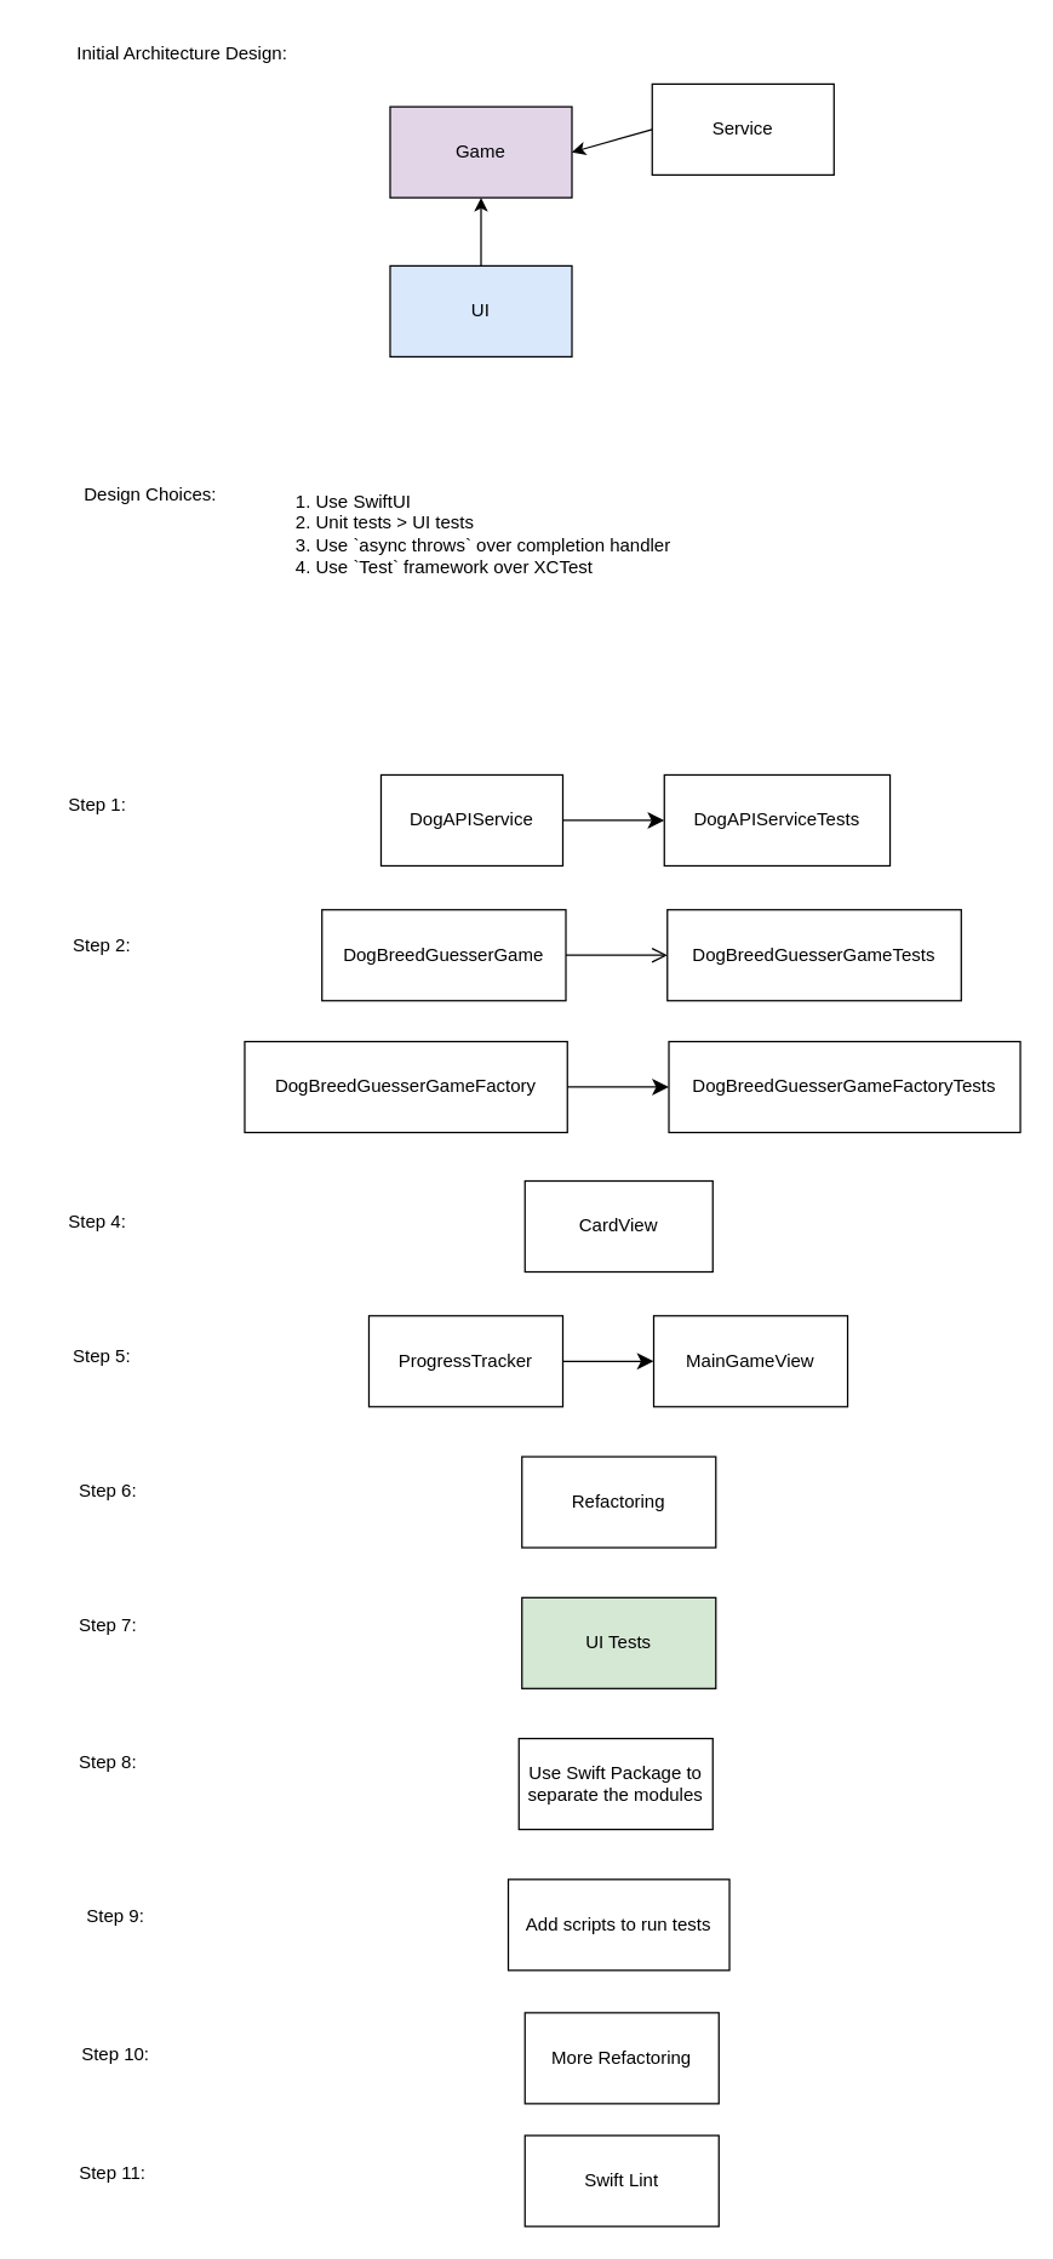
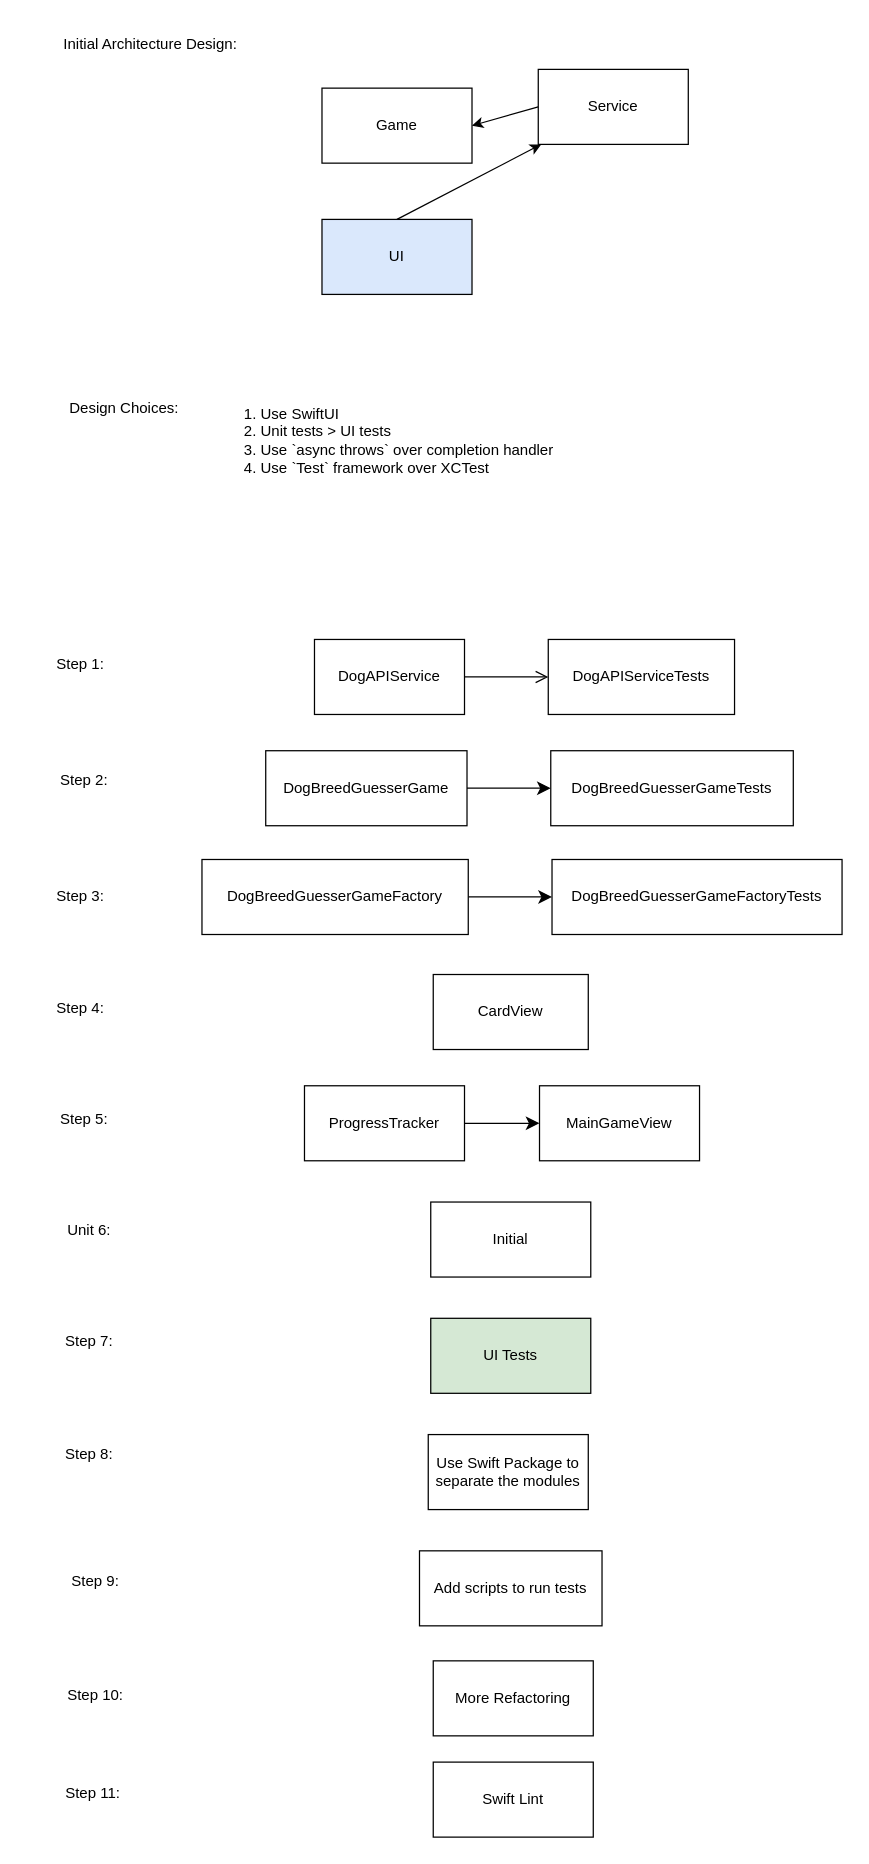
  <mxCell id="0" />
  <mxCell id="1" parent="0" />
- <mxCell id="2" style="edgeStyle=none;curved=1;rounded=0;orthogonalLoop=1;jettySize=auto;html=1;exitX=1;exitY=0.5;exitDx=0;exitDy=0;entryX=0;entryY=0.5;entryDx=0;entryDy=0;fontSize=12;startSize=8;endSize=8;" parent="1" source="3" target="4" edge="1"><mxGeometry relative="1" as="geometry" /></mxCell>
+ <mxCell id="2" style="edgeStyle=none;curved=1;rounded=0;orthogonalLoop=1;jettySize=auto;html=1;exitX=1;exitY=0.5;exitDx=0;exitDy=0;entryX=0;entryY=0.5;entryDx=0;entryDy=0;fontSize=12;startSize=8;endSize=8;endArrow=open;" parent="1" source="3" target="4" edge="1"><mxGeometry relative="1" as="geometry" /></mxCell>
  <mxCell id="3" value="DogAPIService" style="rounded=0;whiteSpace=wrap;html=1;" parent="1" vertex="1"><mxGeometry x="251" y="511" width="120" height="60" as="geometry" /></mxCell>
  <mxCell id="4" value="DogAPIServiceTests" style="rounded=0;whiteSpace=wrap;html=1;" parent="1" vertex="1"><mxGeometry x="438" y="511" width="149" height="60" as="geometry" /></mxCell>
- <mxCell id="5" style="edgeStyle=none;curved=1;rounded=0;orthogonalLoop=1;jettySize=auto;html=1;exitX=1;exitY=0.5;exitDx=0;exitDy=0;entryX=0;entryY=0.5;entryDx=0;entryDy=0;fontSize=12;startSize=8;endSize=8;endArrow=open;" parent="1" source="6" target="7" edge="1"><mxGeometry relative="1" as="geometry" /></mxCell>
+ <mxCell id="5" style="edgeStyle=none;curved=1;rounded=0;orthogonalLoop=1;jettySize=auto;html=1;exitX=1;exitY=0.5;exitDx=0;exitDy=0;entryX=0;entryY=0.5;entryDx=0;entryDy=0;fontSize=12;startSize=8;endSize=8;" parent="1" source="6" target="7" edge="1"><mxGeometry relative="1" as="geometry" /></mxCell>
  <mxCell id="6" value="DogBreedGuesserGame" style="rounded=0;whiteSpace=wrap;html=1;" parent="1" vertex="1"><mxGeometry x="212" y="600" width="161" height="60" as="geometry" /></mxCell>
  <mxCell id="7" value="DogBreedGuesserGameTests" style="rounded=0;whiteSpace=wrap;html=1;" parent="1" vertex="1"><mxGeometry x="440" y="600" width="194" height="60" as="geometry" /></mxCell>
  <mxCell id="8" style="edgeStyle=none;curved=1;rounded=0;orthogonalLoop=1;jettySize=auto;html=1;exitX=1;exitY=0.5;exitDx=0;exitDy=0;entryX=0;entryY=0.5;entryDx=0;entryDy=0;fontSize=12;startSize=8;endSize=8;" parent="1" source="9" target="10" edge="1"><mxGeometry relative="1" as="geometry" /></mxCell>
  <mxCell id="9" value="DogBreedGuesserGameFactory" style="rounded=0;whiteSpace=wrap;html=1;" parent="1" vertex="1"><mxGeometry x="161" y="687" width="213" height="60" as="geometry" /></mxCell>
  <mxCell id="10" value="DogBreedGuesserGameFactoryTests" style="rounded=0;whiteSpace=wrap;html=1;" parent="1" vertex="1"><mxGeometry x="441" y="687" width="232" height="60" as="geometry" /></mxCell>
  <mxCell id="11" value="CardView" style="rounded=0;whiteSpace=wrap;html=1;" parent="1" vertex="1"><mxGeometry x="346" y="779" width="124" height="60" as="geometry" /></mxCell>
  <mxCell id="12" value="MainGameView" style="rounded=0;whiteSpace=wrap;html=1;" parent="1" vertex="1"><mxGeometry x="431" y="868" width="128" height="60" as="geometry" /></mxCell>
  <mxCell id="13" style="edgeStyle=none;curved=1;rounded=0;orthogonalLoop=1;jettySize=auto;html=1;exitX=1;exitY=0.5;exitDx=0;exitDy=0;entryX=0;entryY=0.5;entryDx=0;entryDy=0;fontSize=12;startSize=8;endSize=8;" parent="1" source="14" target="12" edge="1"><mxGeometry relative="1" as="geometry" /></mxCell>
  <mxCell id="14" value="ProgressTracker" style="rounded=0;whiteSpace=wrap;html=1;" parent="1" vertex="1"><mxGeometry x="243" y="868" width="128" height="60" as="geometry" /></mxCell>
- <mxCell id="15" value="Refactoring" style="rounded=0;whiteSpace=wrap;html=1;" parent="1" vertex="1"><mxGeometry x="344" y="961" width="128" height="60" as="geometry" /></mxCell>
+ <mxCell id="15" value="Initial" style="rounded=0;whiteSpace=wrap;html=1;" parent="1" vertex="1"><mxGeometry x="344" y="961" width="128" height="60" as="geometry" /></mxCell>
  <mxCell id="16" value="UI Tests" style="rounded=0;whiteSpace=wrap;html=1;fillColor=#d5e8d4;" parent="1" vertex="1"><mxGeometry x="344" y="1054" width="128" height="60" as="geometry" /></mxCell>
  <mxCell id="17" value="Use Swift Package to separate the modules" style="rounded=0;whiteSpace=wrap;html=1;" parent="1" vertex="1"><mxGeometry x="342" y="1147" width="128" height="60" as="geometry" /></mxCell>
  <mxCell id="18" value="Step 1:" style="text;html=1;align=center;verticalAlign=middle;whiteSpace=wrap;rounded=0;" parent="1" vertex="1"><mxGeometry x="34" y="516" width="60" height="30" as="geometry" /></mxCell>
  <mxCell id="19" value="Step 2:" style="text;html=1;align=center;verticalAlign=middle;whiteSpace=wrap;rounded=0;" parent="1" vertex="1"><mxGeometry x="37" y="609" width="60" height="30" as="geometry" /></mxCell>
+ <mxCell id="20" value="Step 3:" style="text;html=1;align=center;verticalAlign=middle;whiteSpace=wrap;rounded=0;" parent="1" vertex="1"><mxGeometry x="34" y="702" width="60" height="30" as="geometry" /></mxCell>
  <mxCell id="21" value="Step 4:" style="text;html=1;align=center;verticalAlign=middle;whiteSpace=wrap;rounded=0;" parent="1" vertex="1"><mxGeometry x="34" y="791" width="60" height="30" as="geometry" /></mxCell>
  <mxCell id="22" value="Step 5:" style="text;html=1;align=center;verticalAlign=middle;whiteSpace=wrap;rounded=0;" parent="1" vertex="1"><mxGeometry x="37" y="880" width="60" height="30" as="geometry" /></mxCell>
- <mxCell id="23" value="Step 6:" style="text;html=1;align=center;verticalAlign=middle;whiteSpace=wrap;rounded=0;" parent="1" vertex="1"><mxGeometry x="41" y="969" width="60" height="30" as="geometry" /></mxCell>
+ <mxCell id="23" value="Unit 6:" style="text;html=1;align=center;verticalAlign=middle;whiteSpace=wrap;rounded=0;" parent="1" vertex="1"><mxGeometry x="41" y="969" width="60" height="30" as="geometry" /></mxCell>
  <mxCell id="24" value="Step 7:" style="text;html=1;align=center;verticalAlign=middle;whiteSpace=wrap;rounded=0;" parent="1" vertex="1"><mxGeometry x="41" y="1058" width="60" height="30" as="geometry" /></mxCell>
  <mxCell id="25" value="Step 8:" style="text;html=1;align=center;verticalAlign=middle;whiteSpace=wrap;rounded=0;" parent="1" vertex="1"><mxGeometry x="41" y="1148" width="60" height="30" as="geometry" /></mxCell>
  <mxCell id="26" value="Add scripts to run tests" style="rounded=0;whiteSpace=wrap;html=1;" parent="1" vertex="1"><mxGeometry x="335" y="1240" width="146" height="60" as="geometry" /></mxCell>
  <mxCell id="27" value="Step 9:" style="text;html=1;align=center;verticalAlign=middle;whiteSpace=wrap;rounded=0;" parent="1" vertex="1"><mxGeometry x="46" y="1250" width="60" height="30" as="geometry" /></mxCell>
  <mxCell id="28" value="More Refactoring" style="rounded=0;whiteSpace=wrap;html=1;" parent="1" vertex="1"><mxGeometry x="346" y="1328" width="128" height="60" as="geometry" /></mxCell>
  <mxCell id="29" value="Step 10:" style="text;html=1;align=center;verticalAlign=middle;whiteSpace=wrap;rounded=0;" parent="1" vertex="1"><mxGeometry x="46" y="1341" width="60" height="30" as="geometry" /></mxCell>
  <mxCell id="30" value="Step 11:" style="text;html=1;align=center;verticalAlign=middle;whiteSpace=wrap;rounded=0;" vertex="1" parent="1"><mxGeometry x="44" y="1419" width="60" height="30" as="geometry" /></mxCell>
  <mxCell id="31" value="Swift Lint" style="rounded=0;whiteSpace=wrap;html=1;" vertex="1" parent="1"><mxGeometry x="346" y="1409" width="128" height="60" as="geometry" /></mxCell>
- <mxCell id="32" value="Game" style="rounded=0;whiteSpace=wrap;html=1;fillColor=#e1d5e7;" vertex="1" parent="1"><mxGeometry x="257" y="70" width="120" height="60" as="geometry" /></mxCell>
+ <mxCell id="32" value="Game" style="rounded=0;whiteSpace=wrap;html=1;" vertex="1" parent="1"><mxGeometry x="257" y="70" width="120" height="60" as="geometry" /></mxCell>
  <mxCell id="33" value="Service" style="rounded=0;whiteSpace=wrap;html=1;" vertex="1" parent="1"><mxGeometry x="430" y="55" width="120" height="60" as="geometry" /></mxCell>
  <mxCell id="34" value="UI" style="rounded=0;whiteSpace=wrap;html=1;fillColor=#dae8fc;" vertex="1" parent="1"><mxGeometry x="257" y="175" width="120" height="60" as="geometry" /></mxCell>
- <mxCell id="35" value="" style="endArrow=classic;html=1;rounded=0;entryX=0.5;entryY=1;entryDx=0;entryDy=0;exitX=0.5;exitY=0;exitDx=0;exitDy=0;" edge="1" parent="1" source="34" target="32"><mxGeometry width="50" height="50" relative="1" as="geometry"><mxPoint x="552" y="270" as="sourcePoint" /><mxPoint x="602" y="220" as="targetPoint" /></mxGeometry></mxCell>
+ <mxCell id="35" value="" style="endArrow=classic;html=1;rounded=0;exitX=0.5;exitY=0;exitDx=0;exitDy=0;" edge="1" parent="1" source="34" target="33"><mxGeometry width="50" height="50" relative="1" as="geometry"><mxPoint x="552" y="270" as="sourcePoint" /><mxPoint x="602" y="220" as="targetPoint" /></mxGeometry></mxCell>
  <mxCell id="36" value="" style="endArrow=classic;html=1;rounded=0;entryX=1;entryY=0.5;entryDx=0;entryDy=0;exitX=0;exitY=0.5;exitDx=0;exitDy=0;" edge="1" parent="1" source="33" target="32"><mxGeometry width="50" height="50" relative="1" as="geometry"><mxPoint x="552" y="270" as="sourcePoint" /><mxPoint x="602" y="220" as="targetPoint" /></mxGeometry></mxCell>
  <mxCell id="37" value="Initial Architecture Design:" style="text;html=1;align=center;verticalAlign=middle;whiteSpace=wrap;rounded=0;" vertex="1" parent="1"><mxGeometry x="41" y="20" width="158" height="30" as="geometry" /></mxCell>
  <mxCell id="38" value="Design Choices:" style="text;html=1;align=center;verticalAlign=middle;whiteSpace=wrap;rounded=0;" vertex="1" parent="1"><mxGeometry x="20" y="311" width="158" height="30" as="geometry" /></mxCell>
  <mxCell id="39" value="1. Use SwiftUI&lt;br&gt;2. Unit tests &amp;gt; UI tests&lt;div&gt;3. Use `async throws` over completion handler&lt;br&gt;4. Use `Test` framework over XCTest&lt;/div&gt;" style="text;html=1;align=left;verticalAlign=middle;whiteSpace=wrap;rounded=0;" vertex="1" parent="1"><mxGeometry x="193" y="337" width="254" height="30" as="geometry" /></mxCell>
